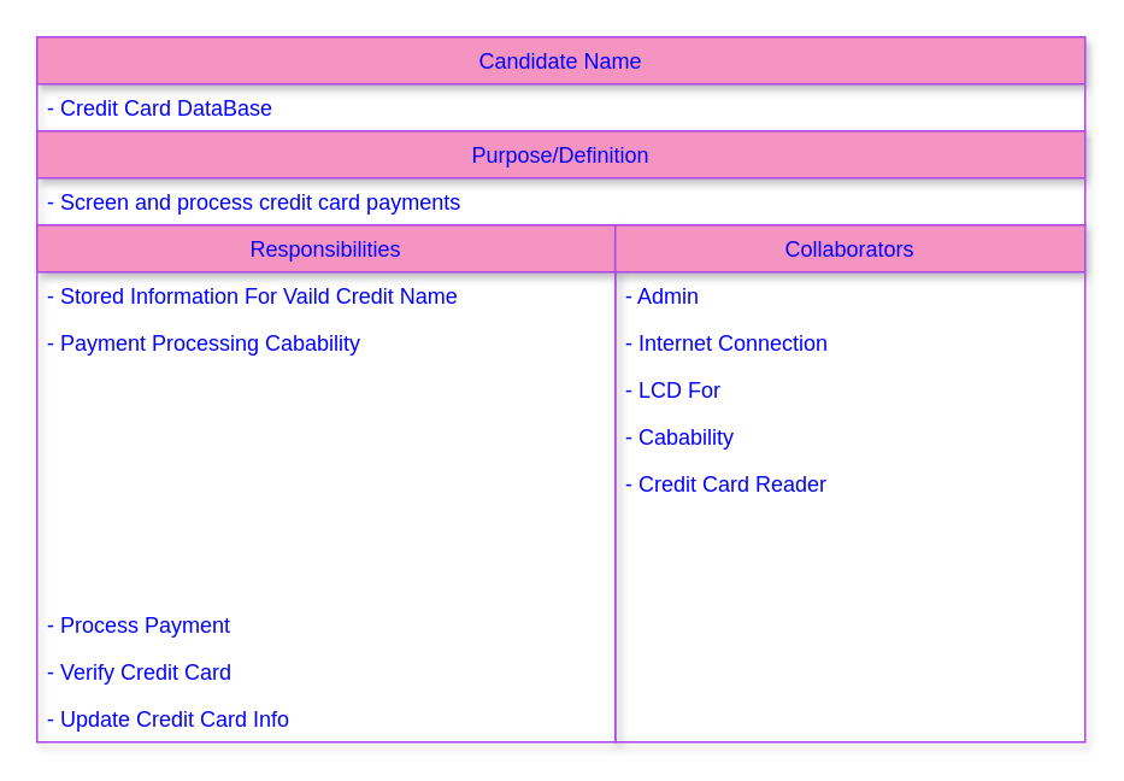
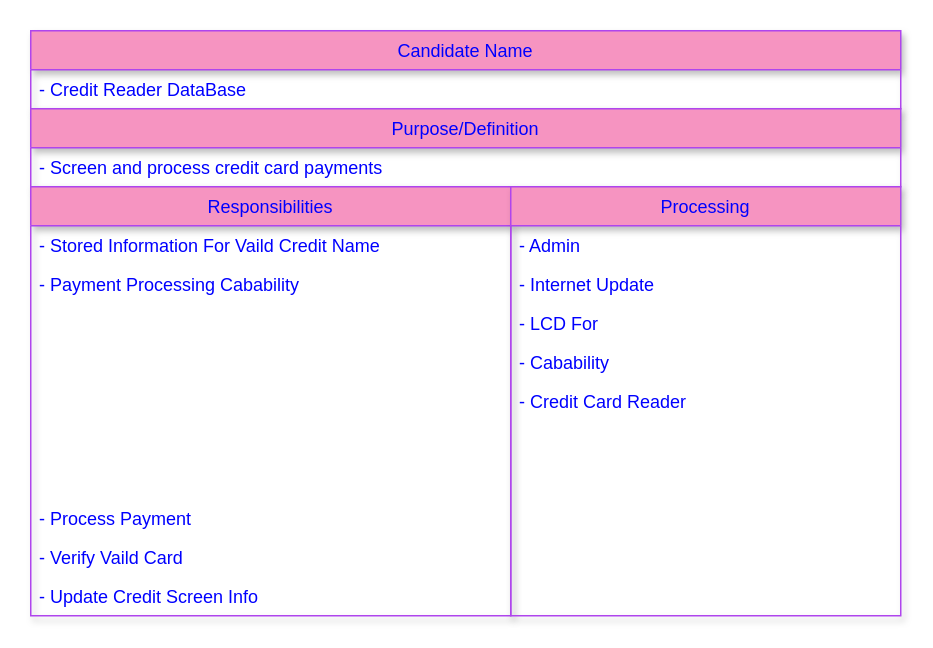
  <mxCell id="0" />
  <mxCell id="1" parent="0" />
  <mxCell id="2" value="Candidate Name" style="swimlane;fontStyle=0;childLayout=stackLayout;horizontal=1;startSize=26;horizontalStack=0;resizeParent=1;resizeParentMax=0;resizeLast=0;collapsible=1;marginBottom=0;rounded=0;sketch=0;strokeColor=#AF45ED;fillColor=#F694C1;fontColor=#0000FF;shadow=1;" vertex="1" parent="1"><mxGeometry x="20" y="20" width="580" height="52" as="geometry" /></mxCell>
- <mxCell id="3" value="- Credit Card DataBase" style="text;strokeColor=none;fillColor=none;align=left;verticalAlign=top;spacingLeft=4;spacingRight=4;overflow=hidden;rotatable=0;points=[[0,0.5],[1,0.5]];portConstraint=eastwest;fontColor=#0000FF;shadow=1;" vertex="1" parent="2"><mxGeometry y="26" width="580" height="26" as="geometry" /></mxCell>
+ <mxCell id="3" value="- Credit Reader DataBase" style="text;strokeColor=none;fillColor=none;align=left;verticalAlign=top;spacingLeft=4;spacingRight=4;overflow=hidden;rotatable=0;points=[[0,0.5],[1,0.5]];portConstraint=eastwest;fontColor=#0000FF;shadow=1;" vertex="1" parent="2"><mxGeometry y="26" width="580" height="26" as="geometry" /></mxCell>
  <mxCell id="4" value="Purpose/Definition" style="swimlane;fontStyle=0;childLayout=stackLayout;horizontal=1;startSize=26;horizontalStack=0;resizeParent=1;resizeParentMax=0;resizeLast=0;collapsible=1;marginBottom=0;rounded=0;sketch=0;strokeColor=#AF45ED;fillColor=#F694C1;fontColor=#0000FF;shadow=1;" vertex="1" parent="1"><mxGeometry x="20" y="72" width="580" height="52" as="geometry" /></mxCell>
  <mxCell id="5" value="- Screen and process credit card payments" style="text;strokeColor=none;fillColor=none;align=left;verticalAlign=top;spacingLeft=4;spacingRight=4;overflow=hidden;rotatable=0;points=[[0,0.5],[1,0.5]];portConstraint=eastwest;fontColor=#0000FF;shadow=1;" vertex="1" parent="4"><mxGeometry y="26" width="580" height="26" as="geometry" /></mxCell>
  <mxCell id="6" value="Responsibilities" style="swimlane;fontStyle=0;childLayout=stackLayout;horizontal=1;startSize=26;horizontalStack=0;resizeParent=1;resizeParentMax=0;resizeLast=0;collapsible=1;marginBottom=0;rounded=0;sketch=0;strokeColor=#AF45ED;fillColor=#F694C1;fontColor=#0000FF;shadow=1;" vertex="1" parent="1"><mxGeometry x="20" y="124" width="320" height="286" as="geometry" /></mxCell>
  <mxCell id="7" value="- Stored Information For Vaild Credit Name " style="text;strokeColor=none;fillColor=none;align=left;verticalAlign=top;spacingLeft=4;spacingRight=4;overflow=hidden;rotatable=0;points=[[0,0.5],[1,0.5]];portConstraint=eastwest;fontColor=#0000FF;shadow=1;" vertex="1" parent="6"><mxGeometry y="26" width="320" height="26" as="geometry" /></mxCell>
  <mxCell id="8" value="- Payment Processing Cabability" style="text;strokeColor=none;fillColor=none;align=left;verticalAlign=top;spacingLeft=4;spacingRight=4;overflow=hidden;rotatable=0;points=[[0,0.5],[1,0.5]];portConstraint=eastwest;fontColor=#0000FF;shadow=1;" vertex="1" parent="6"><mxGeometry y="52" width="320" height="26" as="geometry" /></mxCell>
  <mxCell id="9" value=" " style="text;strokeColor=none;fillColor=none;align=left;verticalAlign=top;spacingLeft=4;spacingRight=4;overflow=hidden;rotatable=0;points=[[0,0.5],[1,0.5]];portConstraint=eastwest;fontColor=#0000FF;shadow=1;" vertex="1" parent="6"><mxGeometry y="78" width="320" height="26" as="geometry" /></mxCell>
  <mxCell id="10" value=" " style="text;strokeColor=none;fillColor=none;align=left;verticalAlign=top;spacingLeft=4;spacingRight=4;overflow=hidden;rotatable=0;points=[[0,0.5],[1,0.5]];portConstraint=eastwest;fontColor=#0000FF;shadow=1;" vertex="1" parent="6"><mxGeometry y="104" width="320" height="26" as="geometry" /></mxCell>
  <mxCell id="11" value=" " style="text;strokeColor=none;fillColor=none;align=left;verticalAlign=top;spacingLeft=4;spacingRight=4;overflow=hidden;rotatable=0;points=[[0,0.5],[1,0.5]];portConstraint=eastwest;fontColor=#0000FF;shadow=1;" vertex="1" parent="6"><mxGeometry y="130" width="320" height="26" as="geometry" /></mxCell>
  <mxCell id="12" value=" " style="text;strokeColor=none;fillColor=none;align=left;verticalAlign=top;spacingLeft=4;spacingRight=4;overflow=hidden;rotatable=0;points=[[0,0.5],[1,0.5]];portConstraint=eastwest;fontColor=#0000FF;shadow=1;" vertex="1" parent="6"><mxGeometry y="156" width="320" height="26" as="geometry" /></mxCell>
  <mxCell id="13" value=" " style="text;strokeColor=none;fillColor=none;align=left;verticalAlign=top;spacingLeft=4;spacingRight=4;overflow=hidden;rotatable=0;points=[[0,0.5],[1,0.5]];portConstraint=eastwest;fontColor=#0000FF;shadow=1;" vertex="1" parent="6"><mxGeometry y="182" width="320" height="26" as="geometry" /></mxCell>
  <mxCell id="14" value="- Process Payment" style="text;strokeColor=none;fillColor=none;align=left;verticalAlign=top;spacingLeft=4;spacingRight=4;overflow=hidden;rotatable=0;points=[[0,0.5],[1,0.5]];portConstraint=eastwest;fontColor=#0000FF;shadow=1;" vertex="1" parent="6"><mxGeometry y="208" width="320" height="26" as="geometry" /></mxCell>
- <mxCell id="15" value="- Verify Credit Card" style="text;strokeColor=none;fillColor=none;align=left;verticalAlign=top;spacingLeft=4;spacingRight=4;overflow=hidden;rotatable=0;points=[[0,0.5],[1,0.5]];portConstraint=eastwest;fontColor=#0000FF;shadow=1;" vertex="1" parent="6"><mxGeometry y="234" width="320" height="26" as="geometry" /></mxCell>
- <mxCell id="16" value="- Update Credit Card Info" style="text;strokeColor=none;fillColor=none;align=left;verticalAlign=top;spacingLeft=4;spacingRight=4;overflow=hidden;rotatable=0;points=[[0,0.5],[1,0.5]];portConstraint=eastwest;fontColor=#0000FF;shadow=1;" vertex="1" parent="6"><mxGeometry y="260" width="320" height="26" as="geometry" /></mxCell>
- <mxCell id="17" value="Collaborators" style="swimlane;fontStyle=0;childLayout=stackLayout;horizontal=1;startSize=26;horizontalStack=0;resizeParent=1;resizeParentMax=0;resizeLast=0;collapsible=1;marginBottom=0;rounded=0;sketch=0;strokeColor=#AF45ED;fillColor=#F694C1;fontColor=#0000FF;shadow=1;" vertex="1" parent="1"><mxGeometry x="340" y="124" width="260" height="286" as="geometry" /></mxCell>
+ <mxCell id="15" value="- Verify Vaild Card" style="text;strokeColor=none;fillColor=none;align=left;verticalAlign=top;spacingLeft=4;spacingRight=4;overflow=hidden;rotatable=0;points=[[0,0.5],[1,0.5]];portConstraint=eastwest;fontColor=#0000FF;shadow=1;" vertex="1" parent="6"><mxGeometry y="234" width="320" height="26" as="geometry" /></mxCell>
+ <mxCell id="16" value="- Update Credit Screen Info" style="text;strokeColor=none;fillColor=none;align=left;verticalAlign=top;spacingLeft=4;spacingRight=4;overflow=hidden;rotatable=0;points=[[0,0.5],[1,0.5]];portConstraint=eastwest;fontColor=#0000FF;shadow=1;" vertex="1" parent="6"><mxGeometry y="260" width="320" height="26" as="geometry" /></mxCell>
+ <mxCell id="17" value="Processing" style="swimlane;fontStyle=0;childLayout=stackLayout;horizontal=1;startSize=26;horizontalStack=0;resizeParent=1;resizeParentMax=0;resizeLast=0;collapsible=1;marginBottom=0;rounded=0;sketch=0;strokeColor=#AF45ED;fillColor=#F694C1;fontColor=#0000FF;shadow=1;" vertex="1" parent="1"><mxGeometry x="340" y="124" width="260" height="286" as="geometry" /></mxCell>
  <mxCell id="18" value="- Admin" style="text;strokeColor=none;fillColor=none;align=left;verticalAlign=top;spacingLeft=4;spacingRight=4;overflow=hidden;rotatable=0;points=[[0,0.5],[1,0.5]];portConstraint=eastwest;fontColor=#0000FF;shadow=1;" vertex="1" parent="17"><mxGeometry y="26" width="260" height="26" as="geometry" /></mxCell>
- <mxCell id="19" value="- Internet Connection" style="text;strokeColor=none;fillColor=none;align=left;verticalAlign=top;spacingLeft=4;spacingRight=4;overflow=hidden;rotatable=0;points=[[0,0.5],[1,0.5]];portConstraint=eastwest;fontColor=#0000FF;shadow=1;" vertex="1" parent="17"><mxGeometry y="52" width="260" height="26" as="geometry" /></mxCell>
+ <mxCell id="19" value="- Internet Update" style="text;strokeColor=none;fillColor=none;align=left;verticalAlign=top;spacingLeft=4;spacingRight=4;overflow=hidden;rotatable=0;points=[[0,0.5],[1,0.5]];portConstraint=eastwest;fontColor=#0000FF;shadow=1;" vertex="1" parent="17"><mxGeometry y="52" width="260" height="26" as="geometry" /></mxCell>
  <mxCell id="20" value="- LCD For " style="text;strokeColor=none;fillColor=none;align=left;verticalAlign=top;spacingLeft=4;spacingRight=4;overflow=hidden;rotatable=0;points=[[0,0.5],[1,0.5]];portConstraint=eastwest;fontColor=#0000FF;shadow=1;" vertex="1" parent="17"><mxGeometry y="78" width="260" height="26" as="geometry" /></mxCell>
  <mxCell id="21" value="- Cabability    " style="text;strokeColor=none;fillColor=none;align=left;verticalAlign=top;spacingLeft=4;spacingRight=4;overflow=hidden;rotatable=0;points=[[0,0.5],[1,0.5]];portConstraint=eastwest;fontColor=#0000FF;shadow=1;" vertex="1" parent="17"><mxGeometry y="104" width="260" height="26" as="geometry" /></mxCell>
  <mxCell id="22" value="- Credit Card Reader" style="text;strokeColor=none;fillColor=none;align=left;verticalAlign=top;spacingLeft=4;spacingRight=4;overflow=hidden;rotatable=0;points=[[0,0.5],[1,0.5]];portConstraint=eastwest;fontColor=#0000FF;shadow=1;" vertex="1" parent="17"><mxGeometry y="130" width="260" height="26" as="geometry" /></mxCell>
  <mxCell id="23" value=" " style="text;strokeColor=none;fillColor=none;align=left;verticalAlign=top;spacingLeft=4;spacingRight=4;overflow=hidden;rotatable=0;points=[[0,0.5],[1,0.5]];portConstraint=eastwest;fontColor=#0000FF;shadow=1;" vertex="1" parent="17"><mxGeometry y="156" width="260" height="26" as="geometry" /></mxCell>
  <mxCell id="24" value=" " style="text;strokeColor=none;fillColor=none;align=left;verticalAlign=top;spacingLeft=4;spacingRight=4;overflow=hidden;rotatable=0;points=[[0,0.5],[1,0.5]];portConstraint=eastwest;fontColor=#0000FF;shadow=1;" vertex="1" parent="17"><mxGeometry y="182" width="260" height="26" as="geometry" /></mxCell>
  <mxCell id="25" value=" " style="text;strokeColor=none;fillColor=none;align=left;verticalAlign=top;spacingLeft=4;spacingRight=4;overflow=hidden;rotatable=0;points=[[0,0.5],[1,0.5]];portConstraint=eastwest;fontColor=#0000FF;shadow=1;" vertex="1" parent="17"><mxGeometry y="208" width="260" height="26" as="geometry" /></mxCell>
  <mxCell id="26" value=" " style="text;strokeColor=none;fillColor=none;align=left;verticalAlign=top;spacingLeft=4;spacingRight=4;overflow=hidden;rotatable=0;points=[[0,0.5],[1,0.5]];portConstraint=eastwest;fontColor=#0000FF;shadow=1;" vertex="1" parent="17"><mxGeometry y="234" width="260" height="26" as="geometry" /></mxCell>
  <mxCell id="27" value=" " style="text;strokeColor=none;fillColor=none;align=left;verticalAlign=top;spacingLeft=4;spacingRight=4;overflow=hidden;rotatable=0;points=[[0,0.5],[1,0.5]];portConstraint=eastwest;fontColor=#0000FF;shadow=1;" vertex="1" parent="17"><mxGeometry y="260" width="260" height="26" as="geometry" /></mxCell>
  <mxCell id="28" style="edgeStyle=orthogonalEdgeStyle;curved=0;rounded=1;sketch=0;orthogonalLoop=1;jettySize=auto;html=1;exitX=1;exitY=0.5;exitDx=0;exitDy=0;fontColor=#0000FF;strokeColor=#60E696;fillColor=#F694C1;shadow=1;" edge="1" parent="17"><mxGeometry relative="1" as="geometry"><mxPoint x="260" y="65" as="sourcePoint" /><mxPoint x="260" y="65" as="targetPoint" /></mxGeometry></mxCell>
